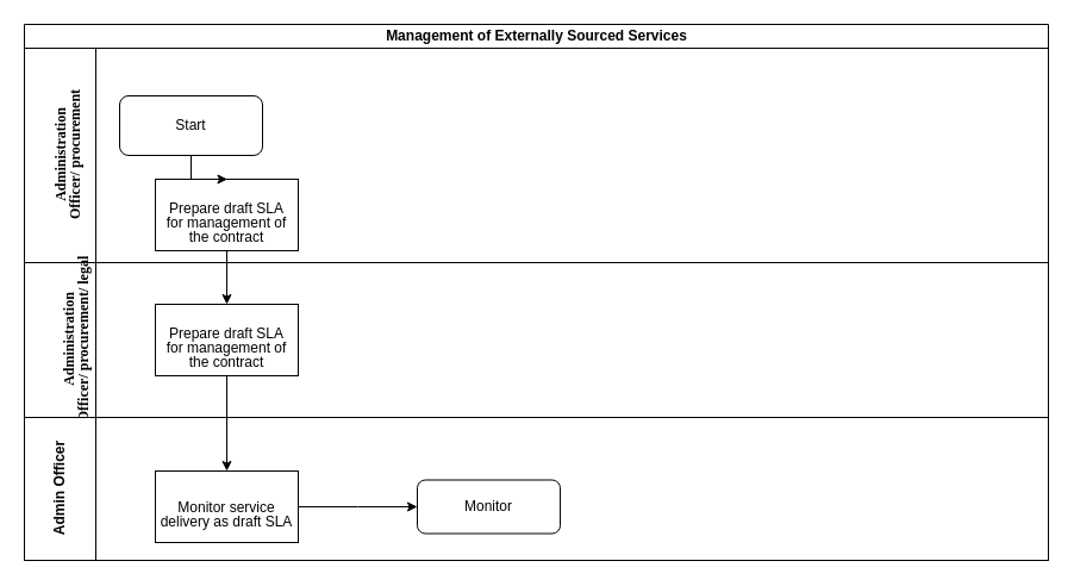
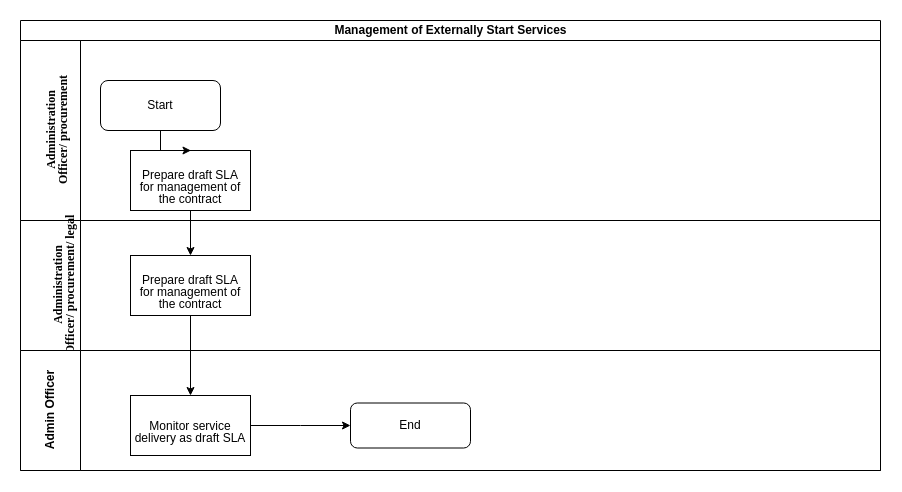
  <mxCell id="0" />
  <mxCell id="1" parent="0" />
- <mxCell id="2" value="Management of Externally Sourced Services" style="swimlane;html=1;childLayout=stackLayout;resizeParent=1;resizeParentMax=0;horizontal=1;startSize=20;horizontalStack=0;" vertex="1" parent="1"><mxGeometry x="20" y="20" width="860" height="450" as="geometry" /></mxCell>
+ <mxCell id="2" value="Management of Externally Start Services" style="swimlane;html=1;childLayout=stackLayout;resizeParent=1;resizeParentMax=0;horizontal=1;startSize=20;horizontalStack=0;" vertex="1" parent="1"><mxGeometry x="20" y="20" width="860" height="450" as="geometry" /></mxCell>
  <mxCell id="3" value="&lt;br&gt;&lt;p style=&quot;margin-bottom: 0in ; line-height: 100%&quot;&gt;&lt;font face=&quot;Footlight MT Light, serif&quot;&gt;Administration&lt;br&gt;Officer/ procurement&lt;/font&gt;&lt;/p&gt;&lt;br&gt;" style="swimlane;html=1;startSize=60;horizontal=0;" vertex="1" parent="2"><mxGeometry y="20" width="860" height="180" as="geometry" /></mxCell>
  <mxCell id="4" value="Start" style="rounded=1;whiteSpace=wrap;html=1;" vertex="1" parent="3"><mxGeometry x="80" y="40" width="120" height="50" as="geometry" /></mxCell>
  <mxCell id="5" value="&lt;br&gt;&lt;p style=&quot;margin-bottom: 0in ; line-height: 100%&quot;&gt;Prepare draft SLA&lt;br&gt;for management of the contract&lt;/p&gt;&lt;br&gt;" style="rounded=0;whiteSpace=wrap;html=1;" vertex="1" parent="3"><mxGeometry x="110" y="110" width="120" height="60" as="geometry" /></mxCell>
  <mxCell id="6" value="&lt;b&gt;&lt;br&gt;&lt;/b&gt;&lt;p style=&quot;margin-bottom: 0in ; line-height: 100%&quot;&gt;&lt;b&gt;&lt;font face=&quot;Footlight MT Light, serif&quot;&gt;Administration&lt;br&gt;Officer/ procurement/ legal&lt;br&gt;&lt;/font&gt;&lt;/b&gt;&lt;/p&gt;" style="swimlane;html=1;startSize=60;horizontal=0;" vertex="1" parent="2"><mxGeometry y="200" width="860" height="130" as="geometry" /></mxCell>
  <mxCell id="7" value="&lt;br/&gt;&lt;p style=&quot;margin-bottom: 0in ; line-height: 100%&quot;&gt;Prepare draft SLA&lt;br/&gt;for management of the contract&lt;/p&gt;&lt;br/&gt;" style="whiteSpace=wrap;html=1;rounded=0;" vertex="1" parent="6"><mxGeometry x="110" y="35" width="120" height="60" as="geometry" /></mxCell>
  <mxCell id="8" value="Admin Officer" style="swimlane;html=1;startSize=60;horizontal=0;" vertex="1" parent="2"><mxGeometry y="330" width="860" height="120" as="geometry" /></mxCell>
  <mxCell id="9" value="&lt;br/&gt;&lt;p style=&quot;margin-bottom: 0in ; line-height: 100%&quot;&gt;Monitor service&lt;br/&gt;delivery as draft SLA&lt;br&gt;&lt;/p&gt;&lt;br/&gt;" style="whiteSpace=wrap;html=1;rounded=0;" vertex="1" parent="8"><mxGeometry x="110" y="45" width="120" height="60" as="geometry" /></mxCell>
- <mxCell id="10" value="Monitor" style="rounded=1;whiteSpace=wrap;html=1;" vertex="1" parent="8"><mxGeometry x="330" y="52.5" width="120" height="45" as="geometry" /></mxCell>
+ <mxCell id="10" value="End" style="rounded=1;whiteSpace=wrap;html=1;" vertex="1" parent="8"><mxGeometry x="330" y="52.5" width="120" height="45" as="geometry" /></mxCell>
  <mxCell id="11" value="" style="edgeStyle=orthogonalEdgeStyle;rounded=0;orthogonalLoop=1;jettySize=auto;html=1;" edge="1" parent="2" source="5" target="7"><mxGeometry relative="1" as="geometry" /></mxCell>
  <mxCell id="12" value="" style="edgeStyle=orthogonalEdgeStyle;rounded=0;orthogonalLoop=1;jettySize=auto;html=1;" edge="1" parent="2" source="7" target="9"><mxGeometry relative="1" as="geometry" /></mxCell>
  <mxCell id="13" value="" style="edgeStyle=orthogonalEdgeStyle;rounded=0;orthogonalLoop=1;jettySize=auto;html=1;" edge="1" parent="1" source="4"><mxGeometry relative="1" as="geometry"><mxPoint x="190" y="150" as="targetPoint" /></mxGeometry></mxCell>
  <mxCell id="14" value="" style="edgeStyle=orthogonalEdgeStyle;rounded=0;orthogonalLoop=1;jettySize=auto;html=1;" edge="1" parent="1" source="9"><mxGeometry relative="1" as="geometry"><mxPoint x="350" y="425" as="targetPoint" /></mxGeometry></mxCell>
